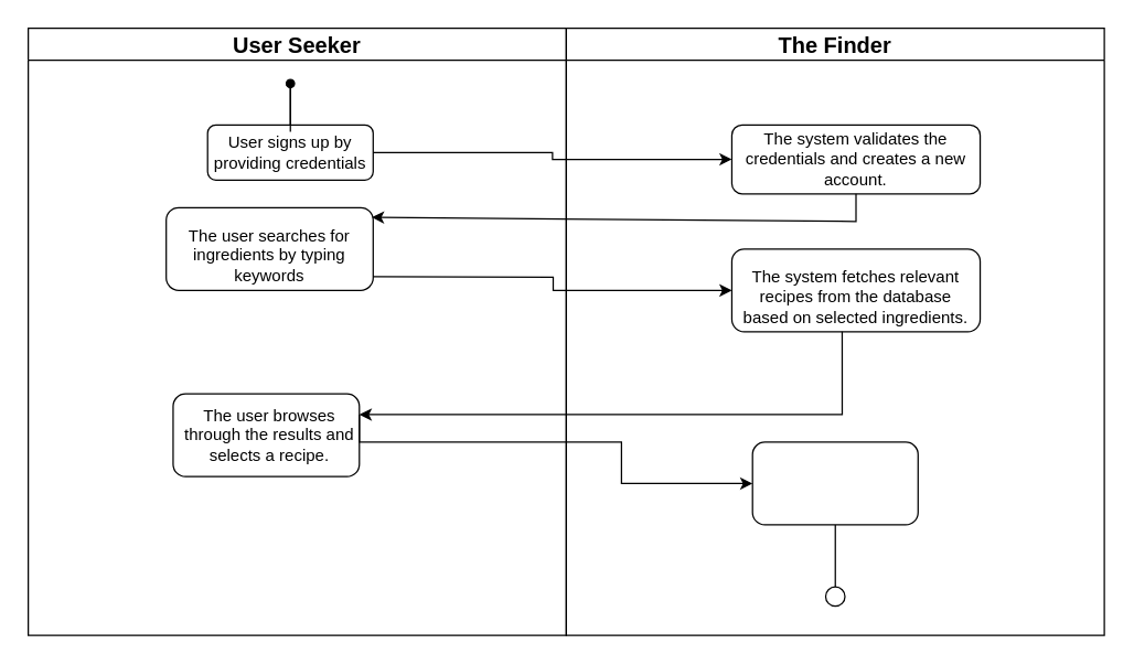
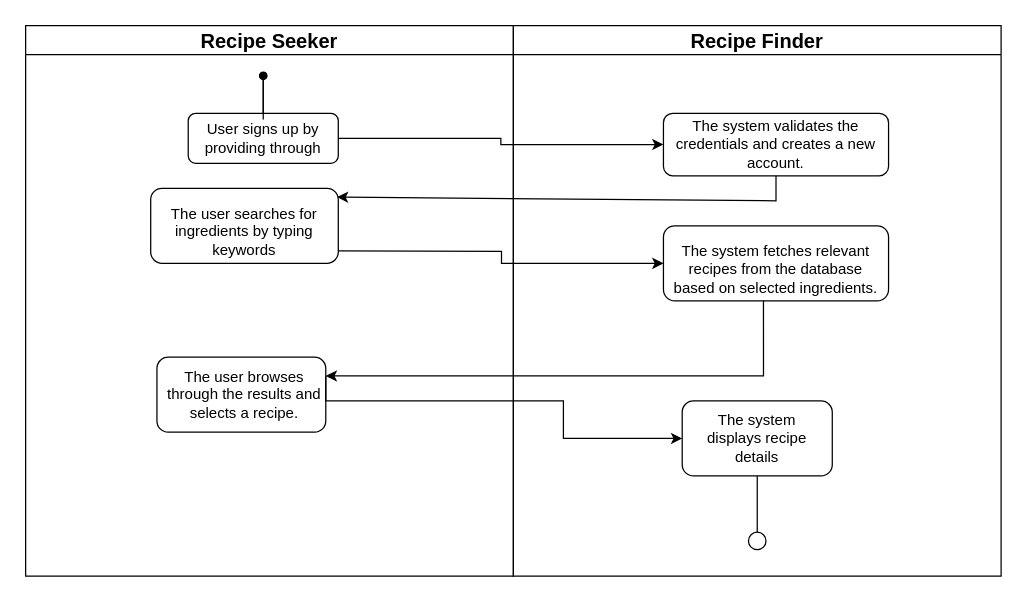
  <mxCell id="0" />
  <mxCell id="1" parent="0" />
- <mxCell id="2" value="&lt;span id=&quot;docs-internal-guid-25d10dc7-7fff-8219-5624-b3d3df08cb75&quot; style=&quot;font-weight:normal;&quot;&gt;&lt;span style=&quot;font-size: 12pt; font-family: Arial, sans-serif; background-color: transparent; font-weight: 700; font-variant-numeric: normal; font-variant-east-asian: normal; font-variant-alternates: normal; font-variant-position: normal; font-variant-emoji: normal; vertical-align: baseline; white-space-collapse: preserve;&quot;&gt;User Seeker&lt;/span&gt;&lt;/span&gt;" style="swimlane;whiteSpace=wrap;html=1;" vertex="1" parent="1"><mxGeometry x="20" y="20" width="390" height="440" as="geometry" /></mxCell>
+ <mxCell id="2" value="&lt;span id=&quot;docs-internal-guid-25d10dc7-7fff-8219-5624-b3d3df08cb75&quot; style=&quot;font-weight:normal;&quot;&gt;&lt;span style=&quot;font-size: 12pt; font-family: Arial, sans-serif; background-color: transparent; font-weight: 700; font-variant-numeric: normal; font-variant-east-asian: normal; font-variant-alternates: normal; font-variant-position: normal; font-variant-emoji: normal; vertical-align: baseline; white-space-collapse: preserve;&quot;&gt;Recipe Seeker&lt;/span&gt;&lt;/span&gt;" style="swimlane;whiteSpace=wrap;html=1;" vertex="1" parent="1"><mxGeometry x="20" y="20" width="390" height="440" as="geometry" /></mxCell>
  <mxCell id="3" value="" style="rounded=1;whiteSpace=wrap;html=1;" vertex="1" parent="2"><mxGeometry x="130" y="70" width="120" height="40" as="geometry" /></mxCell>
- <mxCell id="4" value="&lt;span style=&quot;&quot; data-end=&quot;441&quot; data-start=&quot;424&quot;&gt;User signs up&lt;/span&gt; by providing credentials" style="text;html=1;align=center;verticalAlign=middle;whiteSpace=wrap;rounded=0;" vertex="1" parent="2"><mxGeometry x="130" y="75" width="120" height="30" as="geometry" /></mxCell>
+ <mxCell id="4" value="&lt;span style=&quot;&quot; data-end=&quot;441&quot; data-start=&quot;424&quot;&gt;User signs up&lt;/span&gt; by providing through" style="text;html=1;align=center;verticalAlign=middle;whiteSpace=wrap;rounded=0;" vertex="1" parent="2"><mxGeometry x="130" y="75" width="120" height="30" as="geometry" /></mxCell>
  <mxCell id="5" value="" style="rounded=1;whiteSpace=wrap;html=1;" vertex="1" parent="2"><mxGeometry x="100" y="130" width="150" height="60" as="geometry" /></mxCell>
  <mxCell id="6" value="&lt;br&gt;The user &lt;span style=&quot;&quot; data-end=&quot;623&quot; data-start=&quot;595&quot;&gt;searches for ingredients&lt;/span&gt; by typing keywords &lt;div&gt;&lt;br/&gt;&lt;/div&gt;" style="text;html=1;align=center;verticalAlign=middle;whiteSpace=wrap;rounded=0;" vertex="1" parent="2"><mxGeometry x="100" y="150" width="150" height="30" as="geometry" /></mxCell>
  <mxCell id="7" value="" style="rounded=1;whiteSpace=wrap;html=1;" vertex="1" parent="2"><mxGeometry x="105" y="265" width="135" height="60" as="geometry" /></mxCell>
  <mxCell id="8" value="The user &lt;span style=&quot;&quot; data-end=&quot;819&quot; data-start=&quot;788&quot;&gt;browses through the results&lt;/span&gt; and selects a recipe." style="text;html=1;align=center;verticalAlign=middle;whiteSpace=wrap;rounded=0;" vertex="1" parent="2"><mxGeometry x="110" y="280" width="130" height="30" as="geometry" /></mxCell>
- <mxCell id="9" value="&lt;span id=&quot;docs-internal-guid-d741e282-7fff-c643-d7a1-f52a88dc3bbc&quot; style=&quot;font-weight:normal;&quot;&gt;&lt;span style=&quot;font-size: 12pt; font-family: Arial, sans-serif; background-color: transparent; font-weight: 700; font-variant-numeric: normal; font-variant-east-asian: normal; font-variant-alternates: normal; font-variant-position: normal; font-variant-emoji: normal; vertical-align: baseline; white-space-collapse: preserve;&quot;&gt;&amp;nbsp;The Finder &lt;/span&gt;&lt;/span&gt;" style="swimlane;whiteSpace=wrap;html=1;startSize=23;" vertex="1" parent="1"><mxGeometry x="410" y="20" width="390" height="440" as="geometry" /></mxCell>
+ <mxCell id="9" value="&lt;span id=&quot;docs-internal-guid-d741e282-7fff-c643-d7a1-f52a88dc3bbc&quot; style=&quot;font-weight:normal;&quot;&gt;&lt;span style=&quot;font-size: 12pt; font-family: Arial, sans-serif; background-color: transparent; font-weight: 700; font-variant-numeric: normal; font-variant-east-asian: normal; font-variant-alternates: normal; font-variant-position: normal; font-variant-emoji: normal; vertical-align: baseline; white-space-collapse: preserve;&quot;&gt;&amp;nbsp;Recipe Finder &lt;/span&gt;&lt;/span&gt;" style="swimlane;whiteSpace=wrap;html=1;startSize=23;" vertex="1" parent="1"><mxGeometry x="410" y="20" width="390" height="440" as="geometry" /></mxCell>
  <mxCell id="10" value="" style="rounded=1;whiteSpace=wrap;html=1;" vertex="1" parent="9"><mxGeometry x="120" y="70" width="180" height="50" as="geometry" /></mxCell>
  <mxCell id="11" value="The &lt;span style=&quot;&quot; data-end=&quot;537&quot; data-start=&quot;517&quot;&gt;system validates&lt;/span&gt; the credentials and creates a new account." style="text;html=1;align=center;verticalAlign=middle;whiteSpace=wrap;rounded=0;" vertex="1" parent="9"><mxGeometry x="125" y="80" width="170" height="30" as="geometry" /></mxCell>
  <mxCell id="12" value="" style="rounded=1;whiteSpace=wrap;html=1;" vertex="1" parent="9"><mxGeometry x="120" y="160" width="180" height="60" as="geometry" /></mxCell>
  <mxCell id="13" value="&lt;br&gt;The &lt;span style=&quot;&quot; data-end=&quot;724&quot; data-start=&quot;689&quot;&gt;system fetches relevant recipes&lt;/span&gt; from the database based on selected ingredients.&lt;div&gt;&lt;br/&gt;&lt;/div&gt;" style="text;html=1;align=center;verticalAlign=middle;whiteSpace=wrap;rounded=0;" vertex="1" parent="9"><mxGeometry x="125" y="180" width="170" height="30" as="geometry" /></mxCell>
  <mxCell id="14" style="edgeStyle=orthogonalEdgeStyle;rounded=0;orthogonalLoop=1;jettySize=auto;html=1;" edge="1" parent="9" target="12"><mxGeometry relative="1" as="geometry"><mxPoint x="100" y="180" as="targetPoint" /><mxPoint x="-140" y="180" as="sourcePoint" /></mxGeometry></mxCell>
  <mxCell id="15" style="edgeStyle=orthogonalEdgeStyle;rounded=0;orthogonalLoop=1;jettySize=auto;html=1;entryX=0;entryY=0.5;entryDx=0;entryDy=0;" edge="1" parent="9" target="17"><mxGeometry relative="1" as="geometry"><mxPoint x="120" y="290" as="targetPoint" /><mxPoint x="-150" y="290" as="sourcePoint" /><Array as="points"><mxPoint x="-150" y="280" /><mxPoint x="-150" y="300" /><mxPoint x="40" y="300" /><mxPoint x="40" y="330" /></Array></mxGeometry></mxCell>
  <mxCell id="16" style="edgeStyle=orthogonalEdgeStyle;rounded=0;orthogonalLoop=1;jettySize=auto;html=1;exitX=0.5;exitY=1;exitDx=0;exitDy=0;endArrow=circle;endFill=0;" edge="1" parent="9" source="17"><mxGeometry relative="1" as="geometry"><mxPoint x="195" y="420" as="targetPoint" /></mxGeometry></mxCell>
  <mxCell id="17" value="" style="rounded=1;whiteSpace=wrap;html=1;" vertex="1" parent="9"><mxGeometry x="135" y="300" width="120" height="60" as="geometry" /></mxCell>
+ <mxCell id="18" value="The &lt;span style=&quot;&quot; data-end=&quot;885&quot; data-start=&quot;851&quot;&gt;system displays recipe details&lt;/span&gt;" style="text;html=1;align=center;verticalAlign=middle;whiteSpace=wrap;rounded=0;" vertex="1" parent="9"><mxGeometry x="150" y="315" width="90" height="30" as="geometry" /></mxCell>
  <mxCell id="19" value="" style="endArrow=none;html=1;rounded=0;" edge="1" parent="1" source="21" target="3"><mxGeometry width="50" height="50" relative="1" as="geometry"><mxPoint x="210" y="60" as="sourcePoint" /><mxPoint x="210" y="110" as="targetPoint" /></mxGeometry></mxCell>
  <mxCell id="20" value="" style="endArrow=none;html=1;rounded=0;" edge="1" parent="1" target="21"><mxGeometry width="50" height="50" relative="1" as="geometry"><mxPoint x="210" y="60" as="sourcePoint" /><mxPoint x="210" y="90" as="targetPoint" /></mxGeometry></mxCell>
  <mxCell id="21" value="" style="shape=waypoint;sketch=0;size=6;pointerEvents=1;points=[];fillColor=none;resizable=0;rotatable=0;perimeter=centerPerimeter;snapToPoint=1;" vertex="1" parent="1"><mxGeometry x="200" y="50" width="20" height="20" as="geometry" /></mxCell>
  <mxCell id="22" value="" style="edgeStyle=orthogonalEdgeStyle;rounded=0;orthogonalLoop=1;jettySize=auto;html=1;endArrow=oval;endFill=1;" edge="1" parent="1" source="4" target="21"><mxGeometry relative="1" as="geometry" /></mxCell>
  <mxCell id="23" style="edgeStyle=orthogonalEdgeStyle;rounded=0;orthogonalLoop=1;jettySize=auto;html=1;" edge="1" parent="1" source="4" target="10"><mxGeometry relative="1" as="geometry"><mxPoint x="510" y="110" as="targetPoint" /></mxGeometry></mxCell>
  <mxCell id="24" value="" style="endArrow=none;html=1;rounded=0;entryX=0.5;entryY=1;entryDx=0;entryDy=0;startArrow=classic;startFill=1;exitX=0.993;exitY=0.117;exitDx=0;exitDy=0;exitPerimeter=0;" edge="1" parent="1" source="5" target="10"><mxGeometry width="50" height="50" relative="1" as="geometry"><mxPoint x="270" y="170" as="sourcePoint" /><mxPoint x="450" y="240" as="targetPoint" /><Array as="points"><mxPoint x="620" y="160" /></Array></mxGeometry></mxCell>
  <mxCell id="25" value="" style="endArrow=none;html=1;rounded=0;entryX=0.441;entryY=1.333;entryDx=0;entryDy=0;entryPerimeter=0;endFill=1;startArrow=classic;startFill=1;exitX=1;exitY=0;exitDx=0;exitDy=0;" edge="1" parent="1" source="8" target="13"><mxGeometry width="50" height="50" relative="1" as="geometry"><mxPoint x="270" y="270" as="sourcePoint" /><mxPoint x="450" y="240" as="targetPoint" /><Array as="points"><mxPoint x="610" y="300" /></Array></mxGeometry></mxCell>
